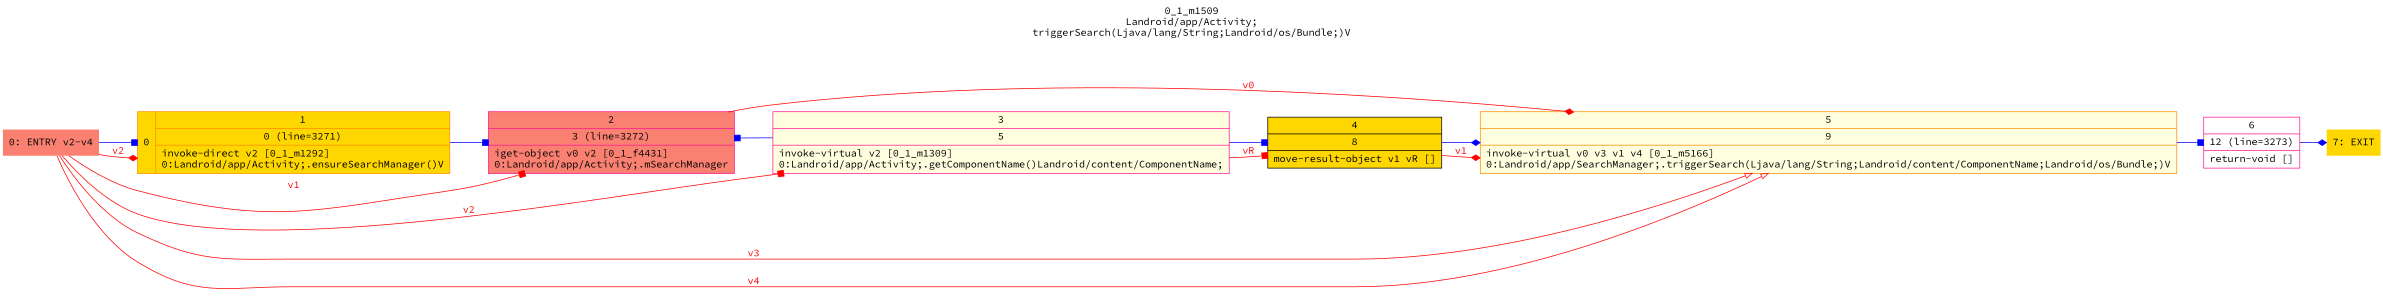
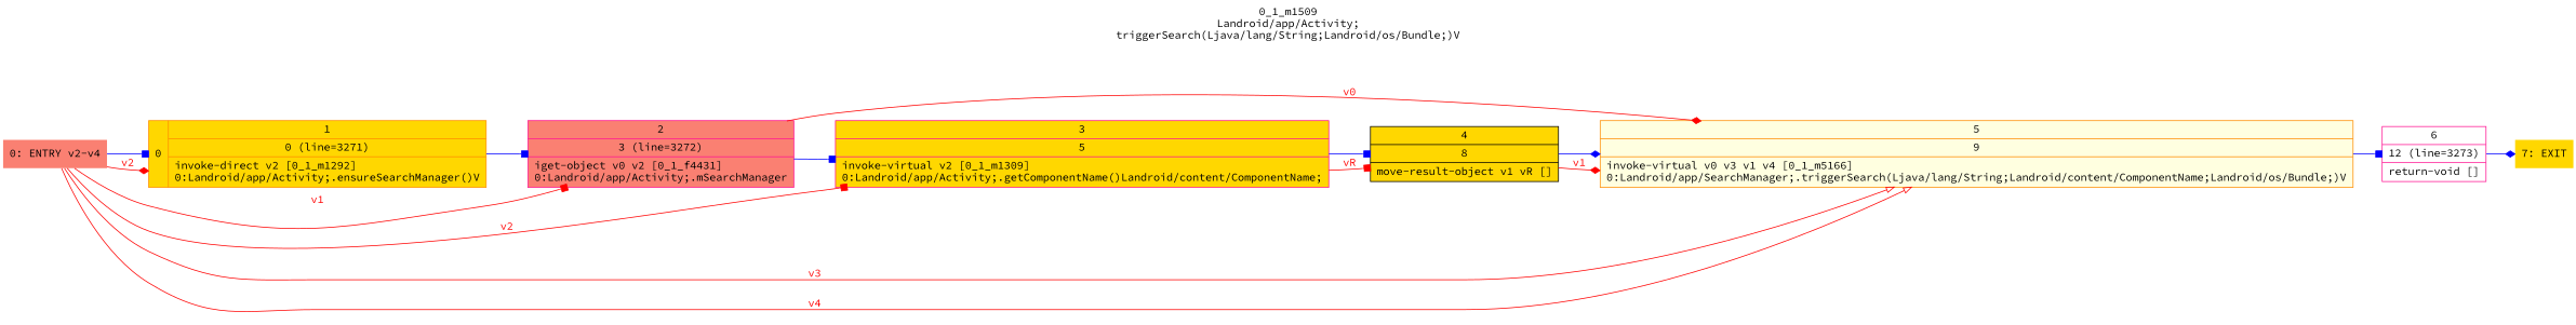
  digraph {
    fontname="Source Code Pro"
    label="0_1_m1509\nLandroid/app/Activity;\ntriggerSearch(Ljava/lang/String;Landroid/os/Bundle;)V"
    labelloc=t
    rankdir=LR
    node [color=darkorange fillcolor=gold fontname="Source Code Pro" shape=record style=filled]
    edge [arrowhead=box color=red fontcolor=red fontname="Source Code Pro"]
    n1 [color=black fillcolor=salmon label="0: ENTRY v2-v4" shape=plaintext]
    n2 [label="{0|{1|0 (line=3271)|invoke-direct v2 [0_1_m1292]\l0:Landroid/app/Activity;.ensureSearchManager()V\l}}"]
    n3 [color=deeppink fillcolor=salmon label="2|3 (line=3272)|iget-object v0 v2 [0_1_f4431]\l0:Landroid/app/Activity;.mSearchManager\l"]
-   n4 [color=deeppink fillcolor=lightyellow label="3|5|invoke-virtual v2 [0_1_m1309]\l0:Landroid/app/Activity;.getComponentName()Landroid/content/ComponentName;\l"]
+   n4 [color=deeppink label="3|5|invoke-virtual v2 [0_1_m1309]\l0:Landroid/app/Activity;.getComponentName()Landroid/content/ComponentName;\l"]
    n5 [fillcolor=lightyellow label="5|9|invoke-virtual v0 v3 v1 v4 [0_1_m5166]\l0:Landroid/app/SearchManager;.triggerSearch(Ljava/lang/String;Landroid/content/ComponentName;Landroid/os/Bundle;)V\l"]
    n6 [color=black label="4|8|move-result-object v1 vR []\l"]
    n7 [color=deeppink fillcolor=white label="6|12 (line=3273)|return-void []\l"]
    n8 [label="7: EXIT" shape=plaintext]
    n1 -> n2 [color=blue fontcolor=blue weight=100]
    n1 -> n2 [arrowhead=diamond label=v2]
    n1 -> n3 [label=v1]
    n1 -> n4 [label=v2]
    n1 -> n5 [arrowhead=onormal label=v3]
    n1 -> n5 [arrowhead=onormal label=v4]
    n2 -> n3 [color=blue fontcolor=blue weight=100]
-   n4 -> n3 [color=blue fontcolor=blue weight=100]
+   n3 -> n4 [color=blue fontcolor=blue weight=100]
    n3 -> n5 [arrowhead=diamond label=v0]
    n4 -> n6 [color=blue fontcolor=blue weight=100]
    n4 -> n6 [label=vR]
    n5 -> n7 [color=blue fontcolor=blue weight=100]
    n6 -> n5 [arrowhead=diamond color=blue fontcolor=blue weight=100]
    n6 -> n5 [arrowhead=diamond label=v1]
    n7 -> n8 [arrowhead=diamond color=blue fontcolor=blue weight=100]
  }
